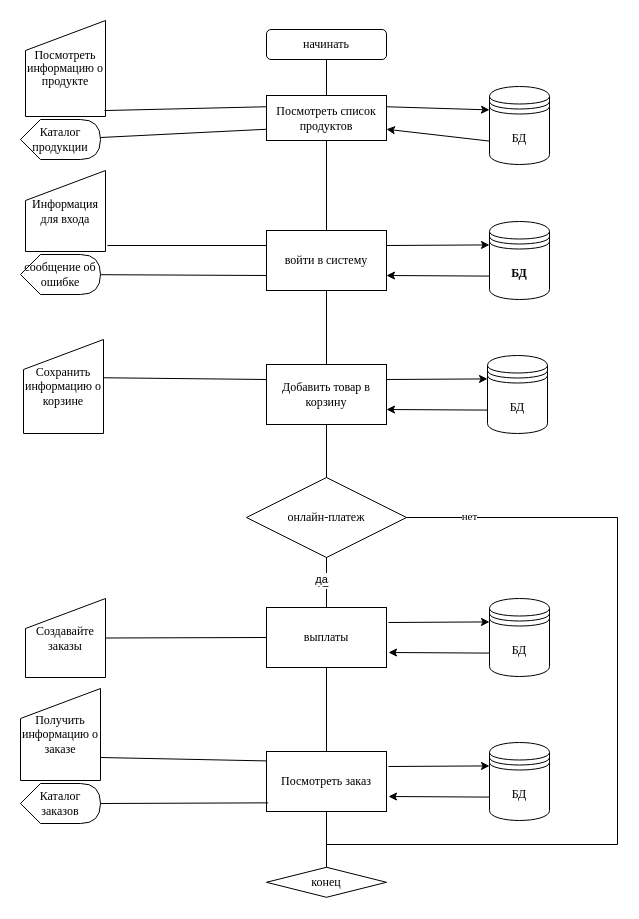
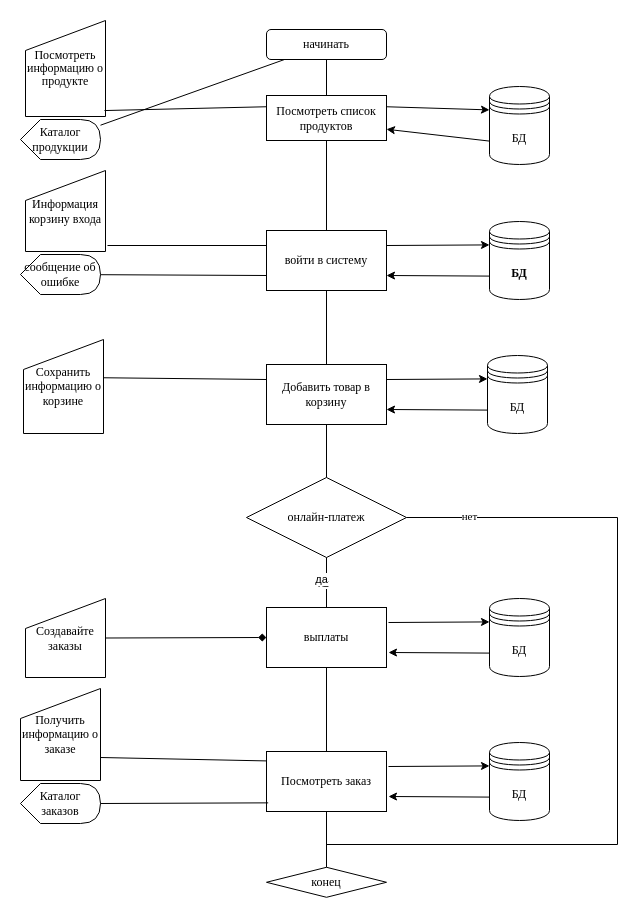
  <mxCell id="0" />
  <mxCell id="1" parent="0" />
  <mxCell id="2" value="начинать" style="rounded=1;whiteSpace=wrap;html=1;fontFamily=Times New Roman;" parent="1" vertex="1"><mxGeometry x="266" y="29" width="120" height="30" as="geometry" /></mxCell>
  <mxCell id="3" value="конец" style="rhombus;whiteSpace=wrap;html=1;fontFamily=Times New Roman;" parent="1" vertex="1"><mxGeometry x="266" y="866.79" width="120" height="30" as="geometry" /></mxCell>
  <mxCell id="4" value="&lt;div style=&quot;line-height: 110%;&quot;&gt;&lt;font&gt;Посмотреть информацию о продукте&lt;/font&gt;&lt;/div&gt;" style="shape=manualInput;whiteSpace=wrap;html=1;fontFamily=Times New Roman;" parent="1" vertex="1"><mxGeometry x="25" y="20" width="80" height="96" as="geometry" /></mxCell>
  <mxCell id="5" value="&lt;font&gt;Каталог продукции&lt;/font&gt;" style="shape=display;whiteSpace=wrap;html=1;fontFamily=Times New Roman;" parent="1" vertex="1"><mxGeometry x="20" y="119" width="80" height="40" as="geometry" /></mxCell>
  <mxCell id="6" value="Посмотреть список продуктов" style="rounded=0;whiteSpace=wrap;html=1;fontFamily=Times New Roman;" parent="1" vertex="1"><mxGeometry x="266" y="95" width="120" height="45" as="geometry" /></mxCell>
  <mxCell id="7" value="" style="endArrow=none;html=1;rounded=0;fontFamily=Times New Roman;" parent="1" source="6" target="2" edge="1"><mxGeometry width="50" height="50" relative="1" as="geometry"><mxPoint x="210" y="128" as="sourcePoint" /><mxPoint x="260" y="78" as="targetPoint" /></mxGeometry></mxCell>
  <mxCell id="8" value="БД" style="shape=datastore;whiteSpace=wrap;html=1;fontFamily=Times New Roman;" parent="1" vertex="1"><mxGeometry x="489" y="86" width="60" height="78" as="geometry" /></mxCell>
  <mxCell id="9" value="" style="endArrow=classic;html=1;rounded=0;exitX=1;exitY=0.25;exitDx=0;exitDy=0;entryX=0;entryY=0.3;entryDx=0;entryDy=0;fontFamily=Times New Roman;" parent="1" source="6" target="8" edge="1"><mxGeometry width="50" height="50" relative="1" as="geometry"><mxPoint x="408" y="107" as="sourcePoint" /><mxPoint x="458" y="57" as="targetPoint" /></mxGeometry></mxCell>
  <mxCell id="10" value="" style="endArrow=classic;html=1;rounded=0;exitX=0;exitY=0.7;exitDx=0;exitDy=0;entryX=1;entryY=0.75;entryDx=0;entryDy=0;fontFamily=Times New Roman;" parent="1" source="8" target="6" edge="1"><mxGeometry width="50" height="50" relative="1" as="geometry"><mxPoint x="364" y="327" as="sourcePoint" /><mxPoint x="414" y="277" as="targetPoint" /></mxGeometry></mxCell>
  <mxCell id="11" value="" style="endArrow=none;html=1;rounded=0;entryX=0;entryY=0.25;entryDx=0;entryDy=0;exitX=0.987;exitY=0.938;exitDx=0;exitDy=0;exitPerimeter=0;fontFamily=Times New Roman;" parent="1" source="4" target="6" edge="1"><mxGeometry width="50" height="50" relative="1" as="geometry"><mxPoint x="107" y="110" as="sourcePoint" /><mxPoint x="173" y="126" as="targetPoint" /></mxGeometry></mxCell>
- <mxCell id="12" value="" style="endArrow=none;html=1;rounded=0;entryX=0;entryY=0.75;entryDx=0;entryDy=0;fontFamily=Times New Roman;" parent="1" source="5" target="6" edge="1"><mxGeometry width="50" height="50" relative="1" as="geometry"><mxPoint x="364" y="327" as="sourcePoint" /><mxPoint x="414" y="277" as="targetPoint" /></mxGeometry></mxCell>
- <mxCell id="13" value="Информация для входа" style="shape=manualInput;whiteSpace=wrap;html=1;fontFamily=Times New Roman;" parent="1" vertex="1"><mxGeometry x="25" y="170" width="80" height="81" as="geometry" /></mxCell>
+ <mxCell id="12" value="" style="endArrow=none;html=1;rounded=0;fontFamily=Times New Roman;" parent="1" source="5" target="2" edge="1"><mxGeometry width="50" height="50" relative="1" as="geometry"><mxPoint x="364" y="327" as="sourcePoint" /><mxPoint x="414" y="277" as="targetPoint" /></mxGeometry></mxCell>
+ <mxCell id="13" value="Информация корзину входа" style="shape=manualInput;whiteSpace=wrap;html=1;fontFamily=Times New Roman;" parent="1" vertex="1"><mxGeometry x="25" y="170" width="80" height="81" as="geometry" /></mxCell>
  <mxCell id="14" value="сообщение об ошибке" style="shape=display;whiteSpace=wrap;html=1;fontFamily=Times New Roman;" parent="1" vertex="1"><mxGeometry x="20" y="254" width="80" height="40" as="geometry" /></mxCell>
  <mxCell id="15" value="войти в систему" style="rounded=0;whiteSpace=wrap;html=1;fontFamily=Times New Roman;" parent="1" vertex="1"><mxGeometry x="266" y="230" width="120" height="60" as="geometry" /></mxCell>
  <mxCell id="16" value="" style="endArrow=none;html=1;rounded=0;entryX=0.5;entryY=1;entryDx=0;entryDy=0;fontFamily=Times New Roman;" parent="1" source="15" target="6" edge="1"><mxGeometry width="50" height="50" relative="1" as="geometry"><mxPoint x="210" y="263" as="sourcePoint" /><mxPoint x="326" y="194" as="targetPoint" /></mxGeometry></mxCell>
  <mxCell id="17" value="&lt;b&gt;БД&lt;/b&gt;" style="shape=datastore;whiteSpace=wrap;html=1;fontFamily=Times New Roman;" parent="1" vertex="1"><mxGeometry x="489" y="221" width="60" height="78" as="geometry" /></mxCell>
  <mxCell id="18" value="" style="endArrow=classic;html=1;rounded=0;exitX=1;exitY=0.25;exitDx=0;exitDy=0;entryX=0;entryY=0.3;entryDx=0;entryDy=0;fontFamily=Times New Roman;" parent="1" source="15" target="17" edge="1"><mxGeometry width="50" height="50" relative="1" as="geometry"><mxPoint x="408" y="242" as="sourcePoint" /><mxPoint x="458" y="192" as="targetPoint" /></mxGeometry></mxCell>
  <mxCell id="19" value="" style="endArrow=classic;html=1;rounded=0;exitX=0;exitY=0.7;exitDx=0;exitDy=0;entryX=1;entryY=0.75;entryDx=0;entryDy=0;fontFamily=Times New Roman;" parent="1" source="17" target="15" edge="1"><mxGeometry width="50" height="50" relative="1" as="geometry"><mxPoint x="364" y="462" as="sourcePoint" /><mxPoint x="414" y="412" as="targetPoint" /></mxGeometry></mxCell>
  <mxCell id="20" value="" style="endArrow=none;html=1;rounded=0;entryX=0;entryY=0.25;entryDx=0;entryDy=0;fontFamily=Times New Roman;" parent="1" target="15" edge="1"><mxGeometry width="50" height="50" relative="1" as="geometry"><mxPoint x="107" y="245" as="sourcePoint" /><mxPoint x="173" y="261" as="targetPoint" /></mxGeometry></mxCell>
  <mxCell id="21" value="" style="endArrow=none;html=1;rounded=0;entryX=0;entryY=0.75;entryDx=0;entryDy=0;fontFamily=Times New Roman;" parent="1" source="14" target="15" edge="1"><mxGeometry width="50" height="50" relative="1" as="geometry"><mxPoint x="364" y="462" as="sourcePoint" /><mxPoint x="414" y="412" as="targetPoint" /></mxGeometry></mxCell>
  <mxCell id="22" value="Сохранить информацию о корзине" style="shape=manualInput;whiteSpace=wrap;html=1;fontFamily=Times New Roman;" parent="1" vertex="1"><mxGeometry x="23" y="339" width="80" height="94" as="geometry" /></mxCell>
  <mxCell id="23" value="Добавить товар в корзину" style="rounded=0;whiteSpace=wrap;html=1;fontFamily=Times New Roman;" parent="1" vertex="1"><mxGeometry x="266" y="364" width="120" height="60" as="geometry" /></mxCell>
  <mxCell id="24" value="" style="endArrow=none;html=1;rounded=0;entryX=0.5;entryY=1;entryDx=0;entryDy=0;fontFamily=Times New Roman;" parent="1" source="23" target="15" edge="1"><mxGeometry width="50" height="50" relative="1" as="geometry"><mxPoint x="208" y="397" as="sourcePoint" /><mxPoint x="326" y="314" as="targetPoint" /></mxGeometry></mxCell>
  <mxCell id="25" value="БД" style="shape=datastore;whiteSpace=wrap;html=1;fontFamily=Times New Roman;" parent="1" vertex="1"><mxGeometry x="487" y="355" width="60" height="78" as="geometry" /></mxCell>
  <mxCell id="26" value="" style="endArrow=classic;html=1;rounded=0;exitX=1;exitY=0.25;exitDx=0;exitDy=0;entryX=0;entryY=0.3;entryDx=0;entryDy=0;fontFamily=Times New Roman;" parent="1" source="23" target="25" edge="1"><mxGeometry width="50" height="50" relative="1" as="geometry"><mxPoint x="406" y="376" as="sourcePoint" /><mxPoint x="456" y="326" as="targetPoint" /></mxGeometry></mxCell>
  <mxCell id="27" value="" style="endArrow=classic;html=1;rounded=0;exitX=0;exitY=0.7;exitDx=0;exitDy=0;entryX=1;entryY=0.75;entryDx=0;entryDy=0;fontFamily=Times New Roman;" parent="1" source="25" target="23" edge="1"><mxGeometry width="50" height="50" relative="1" as="geometry"><mxPoint x="362" y="596" as="sourcePoint" /><mxPoint x="412" y="546" as="targetPoint" /></mxGeometry></mxCell>
  <mxCell id="28" value="" style="endArrow=none;html=1;rounded=0;entryX=0;entryY=0.25;entryDx=0;entryDy=0;exitX=0.994;exitY=0.407;exitDx=0;exitDy=0;exitPerimeter=0;fontFamily=Times New Roman;" parent="1" source="22" target="23" edge="1"><mxGeometry width="50" height="50" relative="1" as="geometry"><mxPoint x="105" y="379" as="sourcePoint" /><mxPoint x="171" y="395" as="targetPoint" /></mxGeometry></mxCell>
  <mxCell id="29" value="онлайн-платеж" style="rhombus;whiteSpace=wrap;html=1;fontFamily=Times New Roman;" parent="1" vertex="1"><mxGeometry x="246" y="477" width="160" height="80" as="geometry" /></mxCell>
  <mxCell id="30" value="" style="endArrow=none;html=1;rounded=0;entryX=0.5;entryY=1;entryDx=0;entryDy=0;fontFamily=Times New Roman;" parent="1" source="29" target="23" edge="1"><mxGeometry width="50" height="50" relative="1" as="geometry"><mxPoint x="210" y="493" as="sourcePoint" /><mxPoint x="260" y="443" as="targetPoint" /></mxGeometry></mxCell>
  <mxCell id="31" value="выплаты" style="rounded=0;whiteSpace=wrap;html=1;fontFamily=Times New Roman;" parent="1" vertex="1"><mxGeometry x="266" y="607" width="120" height="60" as="geometry" /></mxCell>
  <mxCell id="32" value="" style="endArrow=none;html=1;rounded=0;entryX=0.5;entryY=1;entryDx=0;entryDy=0;fontFamily=Times New Roman;" parent="1" source="31" target="29" edge="1"><mxGeometry width="50" height="50" relative="1" as="geometry"><mxPoint x="188" y="599" as="sourcePoint" /><mxPoint x="238" y="549" as="targetPoint" /></mxGeometry></mxCell>
  <mxCell id="33" value="是" style="edgeLabel;html=1;align=center;verticalAlign=middle;resizable=0;points=[];fontFamily=Times New Roman;" parent="32" vertex="1" connectable="0"><mxGeometry x="0.043" y="4" relative="1" as="geometry"><mxPoint as="offset" /></mxGeometry></mxCell>
  <mxCell id="34" value="да" style="edgeLabel;html=1;align=center;verticalAlign=middle;resizable=0;points=[];" vertex="1" connectable="0" parent="32"><mxGeometry x="0.172" y="6" relative="1" as="geometry"><mxPoint as="offset" /></mxGeometry></mxCell>
  <mxCell id="35" value="БД" style="shape=datastore;whiteSpace=wrap;html=1;fontFamily=Times New Roman;" parent="1" vertex="1"><mxGeometry x="489" y="598" width="60" height="78" as="geometry" /></mxCell>
  <mxCell id="36" value="" style="endArrow=classic;html=1;rounded=0;exitX=1;exitY=0.25;exitDx=0;exitDy=0;entryX=0;entryY=0.3;entryDx=0;entryDy=0;fontFamily=Times New Roman;" parent="1" target="35" edge="1"><mxGeometry width="50" height="50" relative="1" as="geometry"><mxPoint x="388" y="622" as="sourcePoint" /><mxPoint x="458" y="569" as="targetPoint" /></mxGeometry></mxCell>
  <mxCell id="37" value="" style="endArrow=classic;html=1;rounded=0;exitX=0;exitY=0.7;exitDx=0;exitDy=0;entryX=1;entryY=0.75;entryDx=0;entryDy=0;fontFamily=Times New Roman;" parent="1" source="35" edge="1"><mxGeometry width="50" height="50" relative="1" as="geometry"><mxPoint x="364" y="839" as="sourcePoint" /><mxPoint x="388" y="652" as="targetPoint" /></mxGeometry></mxCell>
  <mxCell id="38" value="Создавайте заказы" style="shape=manualInput;whiteSpace=wrap;html=1;fontFamily=Times New Roman;" parent="1" vertex="1"><mxGeometry x="25" y="598" width="80" height="79" as="geometry" /></mxCell>
  <mxCell id="39" value="Посмотреть заказ" style="rounded=0;whiteSpace=wrap;html=1;fontFamily=Times New Roman;" parent="1" vertex="1"><mxGeometry x="266" y="751" width="120" height="60" as="geometry" /></mxCell>
  <mxCell id="40" value="БД" style="shape=datastore;whiteSpace=wrap;html=1;fontFamily=Times New Roman;" parent="1" vertex="1"><mxGeometry x="489" y="742" width="60" height="78" as="geometry" /></mxCell>
  <mxCell id="41" value="" style="endArrow=classic;html=1;rounded=0;exitX=1;exitY=0.25;exitDx=0;exitDy=0;entryX=0;entryY=0.3;entryDx=0;entryDy=0;fontFamily=Times New Roman;" parent="1" target="40" edge="1"><mxGeometry width="50" height="50" relative="1" as="geometry"><mxPoint x="388" y="766" as="sourcePoint" /><mxPoint x="458" y="713" as="targetPoint" /></mxGeometry></mxCell>
  <mxCell id="42" value="" style="endArrow=classic;html=1;rounded=0;exitX=0;exitY=0.7;exitDx=0;exitDy=0;entryX=1;entryY=0.75;entryDx=0;entryDy=0;fontFamily=Times New Roman;" parent="1" source="40" edge="1"><mxGeometry width="50" height="50" relative="1" as="geometry"><mxPoint x="364" y="983" as="sourcePoint" /><mxPoint x="388" y="796" as="targetPoint" /></mxGeometry></mxCell>
  <mxCell id="43" value="" style="endArrow=none;html=1;rounded=0;entryX=0.5;entryY=1;entryDx=0;entryDy=0;exitX=0.5;exitY=0;exitDx=0;exitDy=0;fontFamily=Times New Roman;" parent="1" source="39" target="31" edge="1"><mxGeometry width="50" height="50" relative="1" as="geometry"><mxPoint x="336" y="487" as="sourcePoint" /><mxPoint x="336" y="434" as="targetPoint" /></mxGeometry></mxCell>
- <mxCell id="44" value="" style="endArrow=none;html=1;rounded=0;entryX=0;entryY=0.5;entryDx=0;entryDy=0;exitX=1;exitY=0.5;exitDx=0;exitDy=0;fontFamily=Times New Roman;" parent="1" source="38" target="31" edge="1"><mxGeometry width="50" height="50" relative="1" as="geometry"><mxPoint x="120" y="637" as="sourcePoint" /><mxPoint x="276" y="389" as="targetPoint" /></mxGeometry></mxCell>
+ <mxCell id="44" value="" style="endArrow=diamond;html=1;rounded=0;entryX=0;entryY=0.5;entryDx=0;entryDy=0;exitX=1;exitY=0.5;exitDx=0;exitDy=0;fontFamily=Times New Roman;" parent="1" source="38" target="31" edge="1"><mxGeometry width="50" height="50" relative="1" as="geometry"><mxPoint x="120" y="637" as="sourcePoint" /><mxPoint x="276" y="389" as="targetPoint" /></mxGeometry></mxCell>
  <mxCell id="45" value="" style="endArrow=none;html=1;rounded=0;entryX=0.5;entryY=1;entryDx=0;entryDy=0;exitX=0.5;exitY=0;exitDx=0;exitDy=0;fontFamily=Times New Roman;" parent="1" source="3" target="39" edge="1"><mxGeometry width="50" height="50" relative="1" as="geometry"><mxPoint x="149" y="850.79" as="sourcePoint" /><mxPoint x="199" y="800.79" as="targetPoint" /></mxGeometry></mxCell>
  <mxCell id="46" value="" style="endArrow=none;html=1;rounded=0;exitX=1;exitY=0.5;exitDx=0;exitDy=0;fontFamily=Times New Roman;" parent="1" source="29" edge="1"><mxGeometry width="50" height="50" relative="1" as="geometry"><mxPoint x="466" y="540" as="sourcePoint" /><mxPoint x="326" y="844" as="targetPoint" /><Array as="points"><mxPoint x="617" y="517" /><mxPoint x="617" y="844" /></Array></mxGeometry></mxCell>
  <mxCell id="47" value="нет" style="edgeLabel;html=1;align=center;verticalAlign=middle;resizable=0;points=[];fontFamily=Times New Roman;" parent="46" vertex="1" connectable="0"><mxGeometry x="-0.851" y="2" relative="1" as="geometry"><mxPoint as="offset" /></mxGeometry></mxCell>
  <mxCell id="48" value="Получить информацию о заказе" style="shape=manualInput;whiteSpace=wrap;html=1;fontFamily=Times New Roman;" parent="1" vertex="1"><mxGeometry x="20" y="688" width="80" height="92" as="geometry" /></mxCell>
  <mxCell id="49" value="" style="endArrow=none;html=1;rounded=0;entryX=0;entryY=0.157;entryDx=0;entryDy=0;entryPerimeter=0;exitX=1;exitY=0.75;exitDx=0;exitDy=0;fontFamily=Times New Roman;" parent="1" source="48" target="39" edge="1"><mxGeometry width="50" height="50" relative="1" as="geometry"><mxPoint x="105" y="762" as="sourcePoint" /><mxPoint x="216" y="733" as="targetPoint" /></mxGeometry></mxCell>
  <mxCell id="50" value="Каталог заказов" style="shape=display;whiteSpace=wrap;html=1;fontFamily=Times New Roman;" parent="1" vertex="1"><mxGeometry x="20" y="783" width="80" height="40" as="geometry" /></mxCell>
  <mxCell id="51" value="" style="endArrow=none;html=1;rounded=0;exitX=1;exitY=0.5;exitDx=0;exitDy=0;entryX=0.014;entryY=0.856;entryDx=0;entryDy=0;exitPerimeter=0;entryPerimeter=0;fontFamily=Times New Roman;" parent="1" source="50" target="39" edge="1"><mxGeometry width="50" height="50" relative="1" as="geometry"><mxPoint x="110" y="777" as="sourcePoint" /><mxPoint x="276" y="776" as="targetPoint" /></mxGeometry></mxCell>
